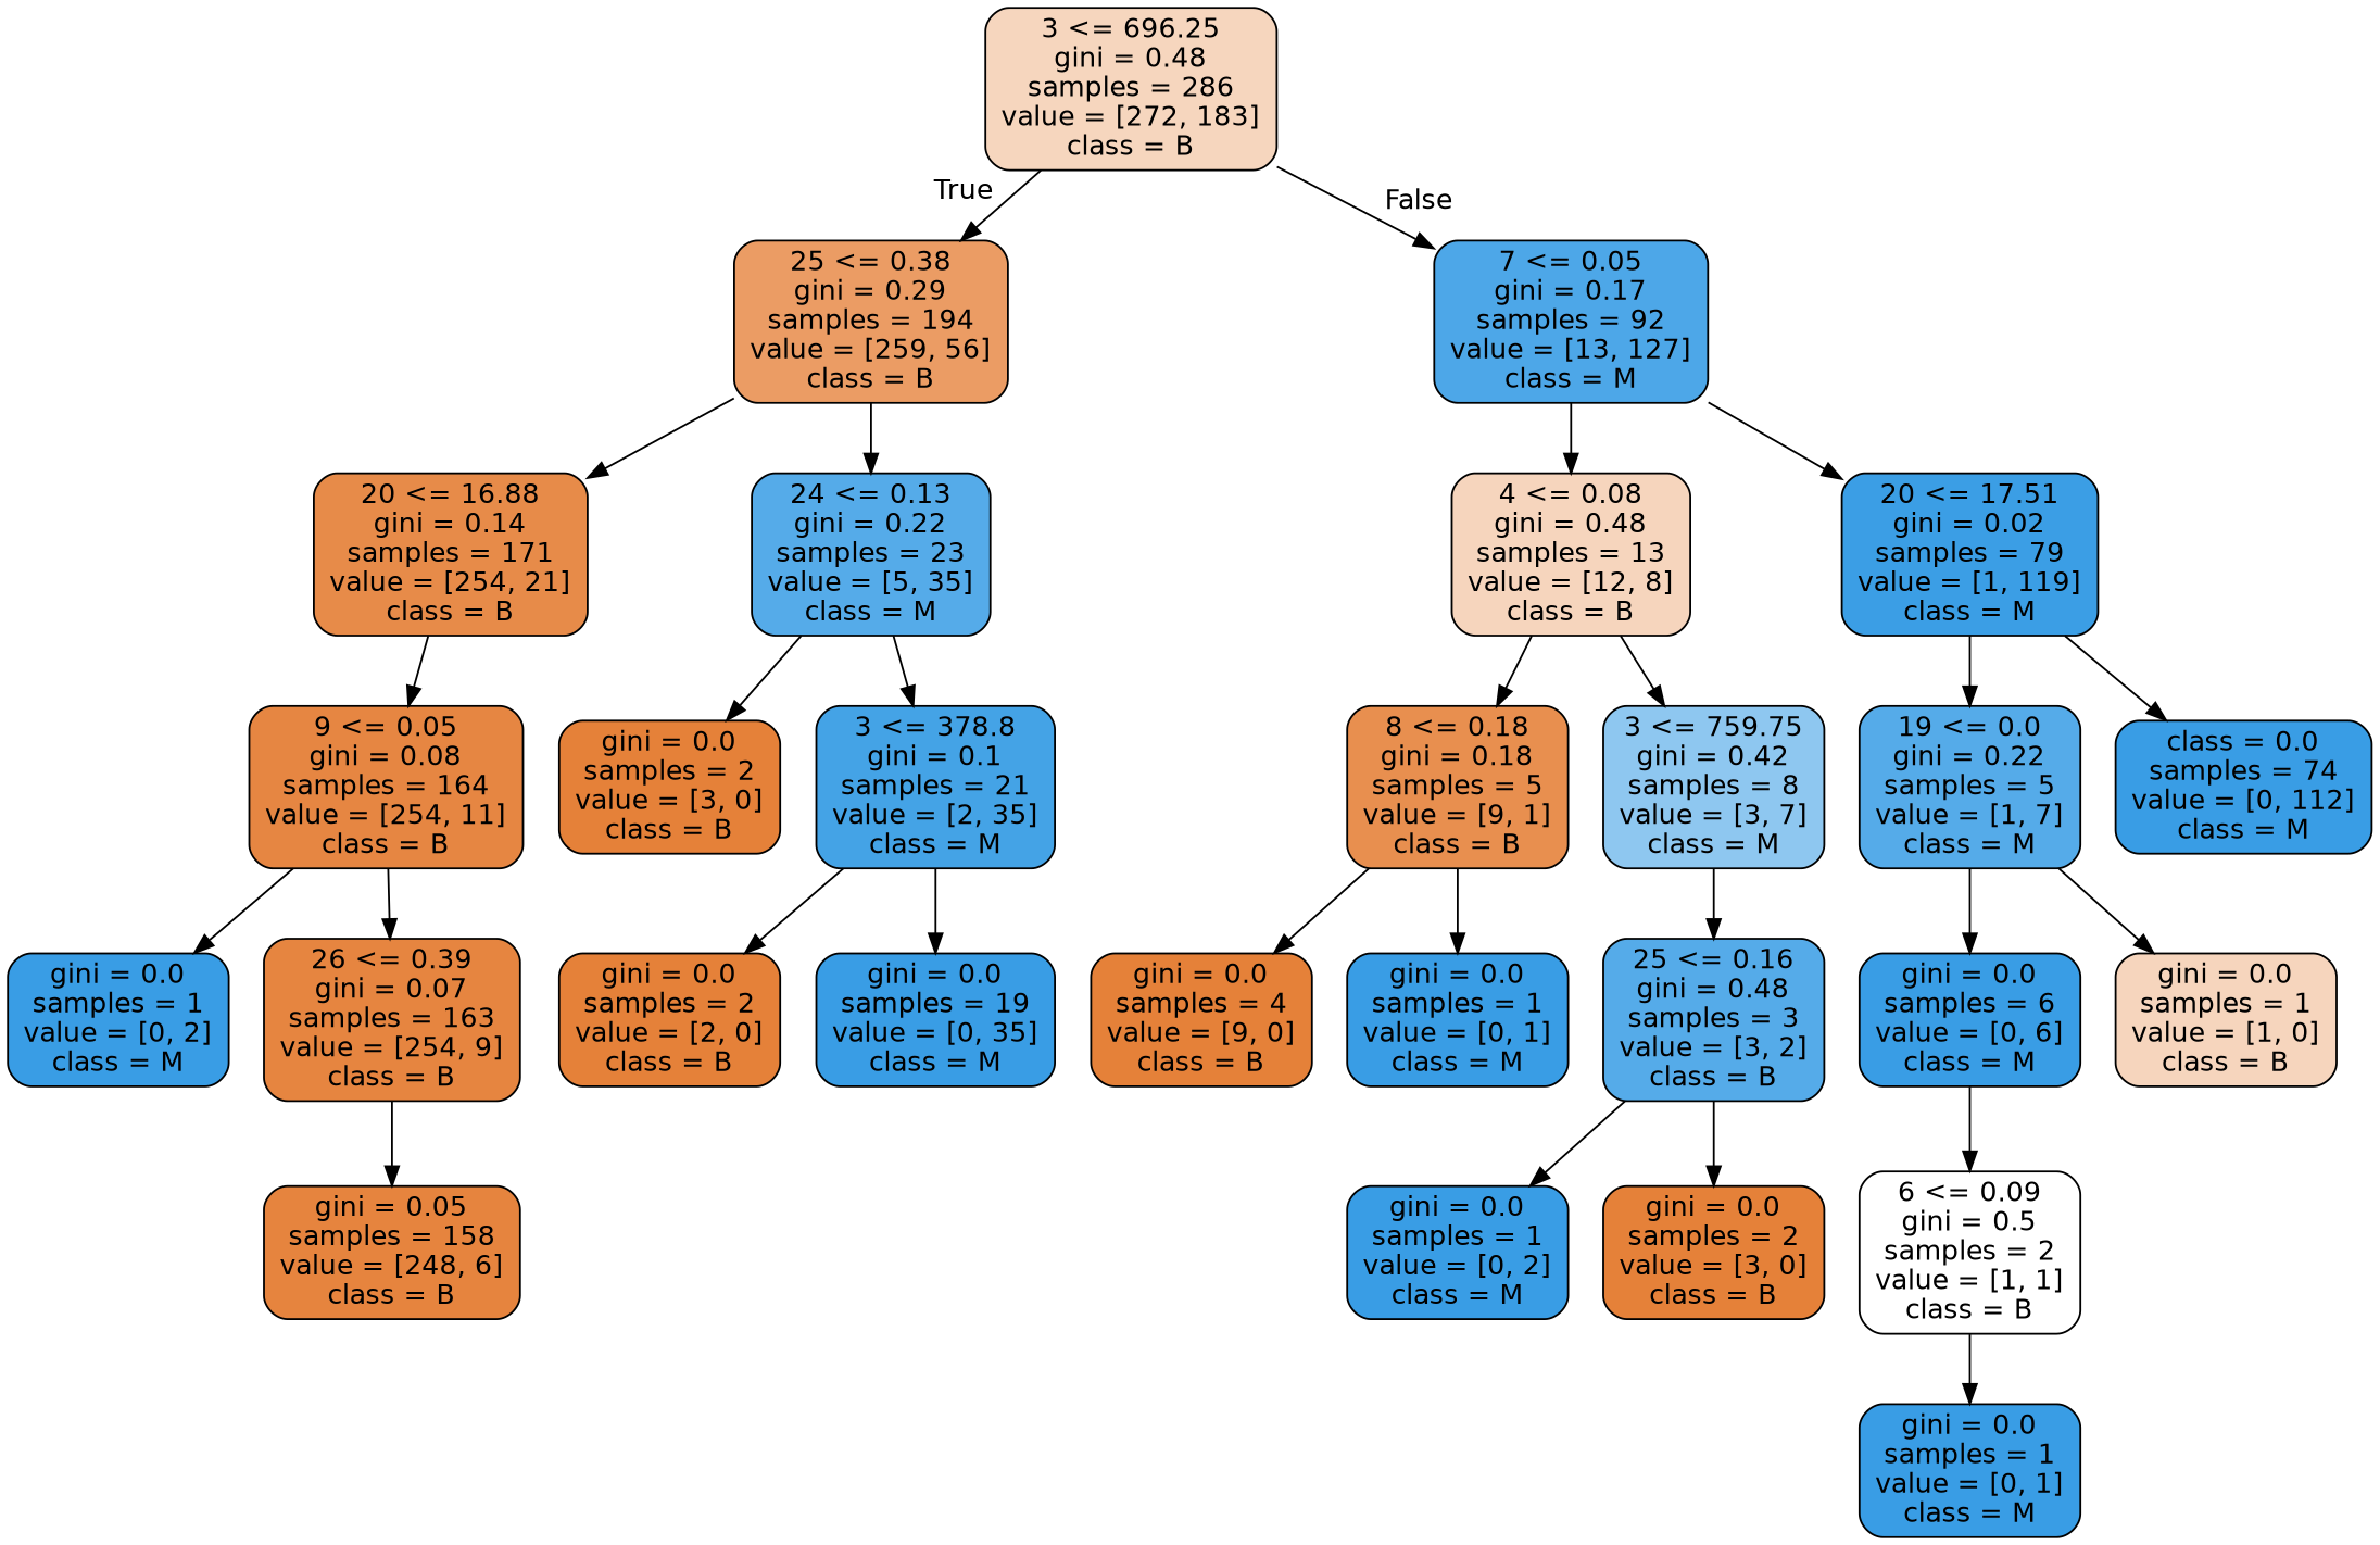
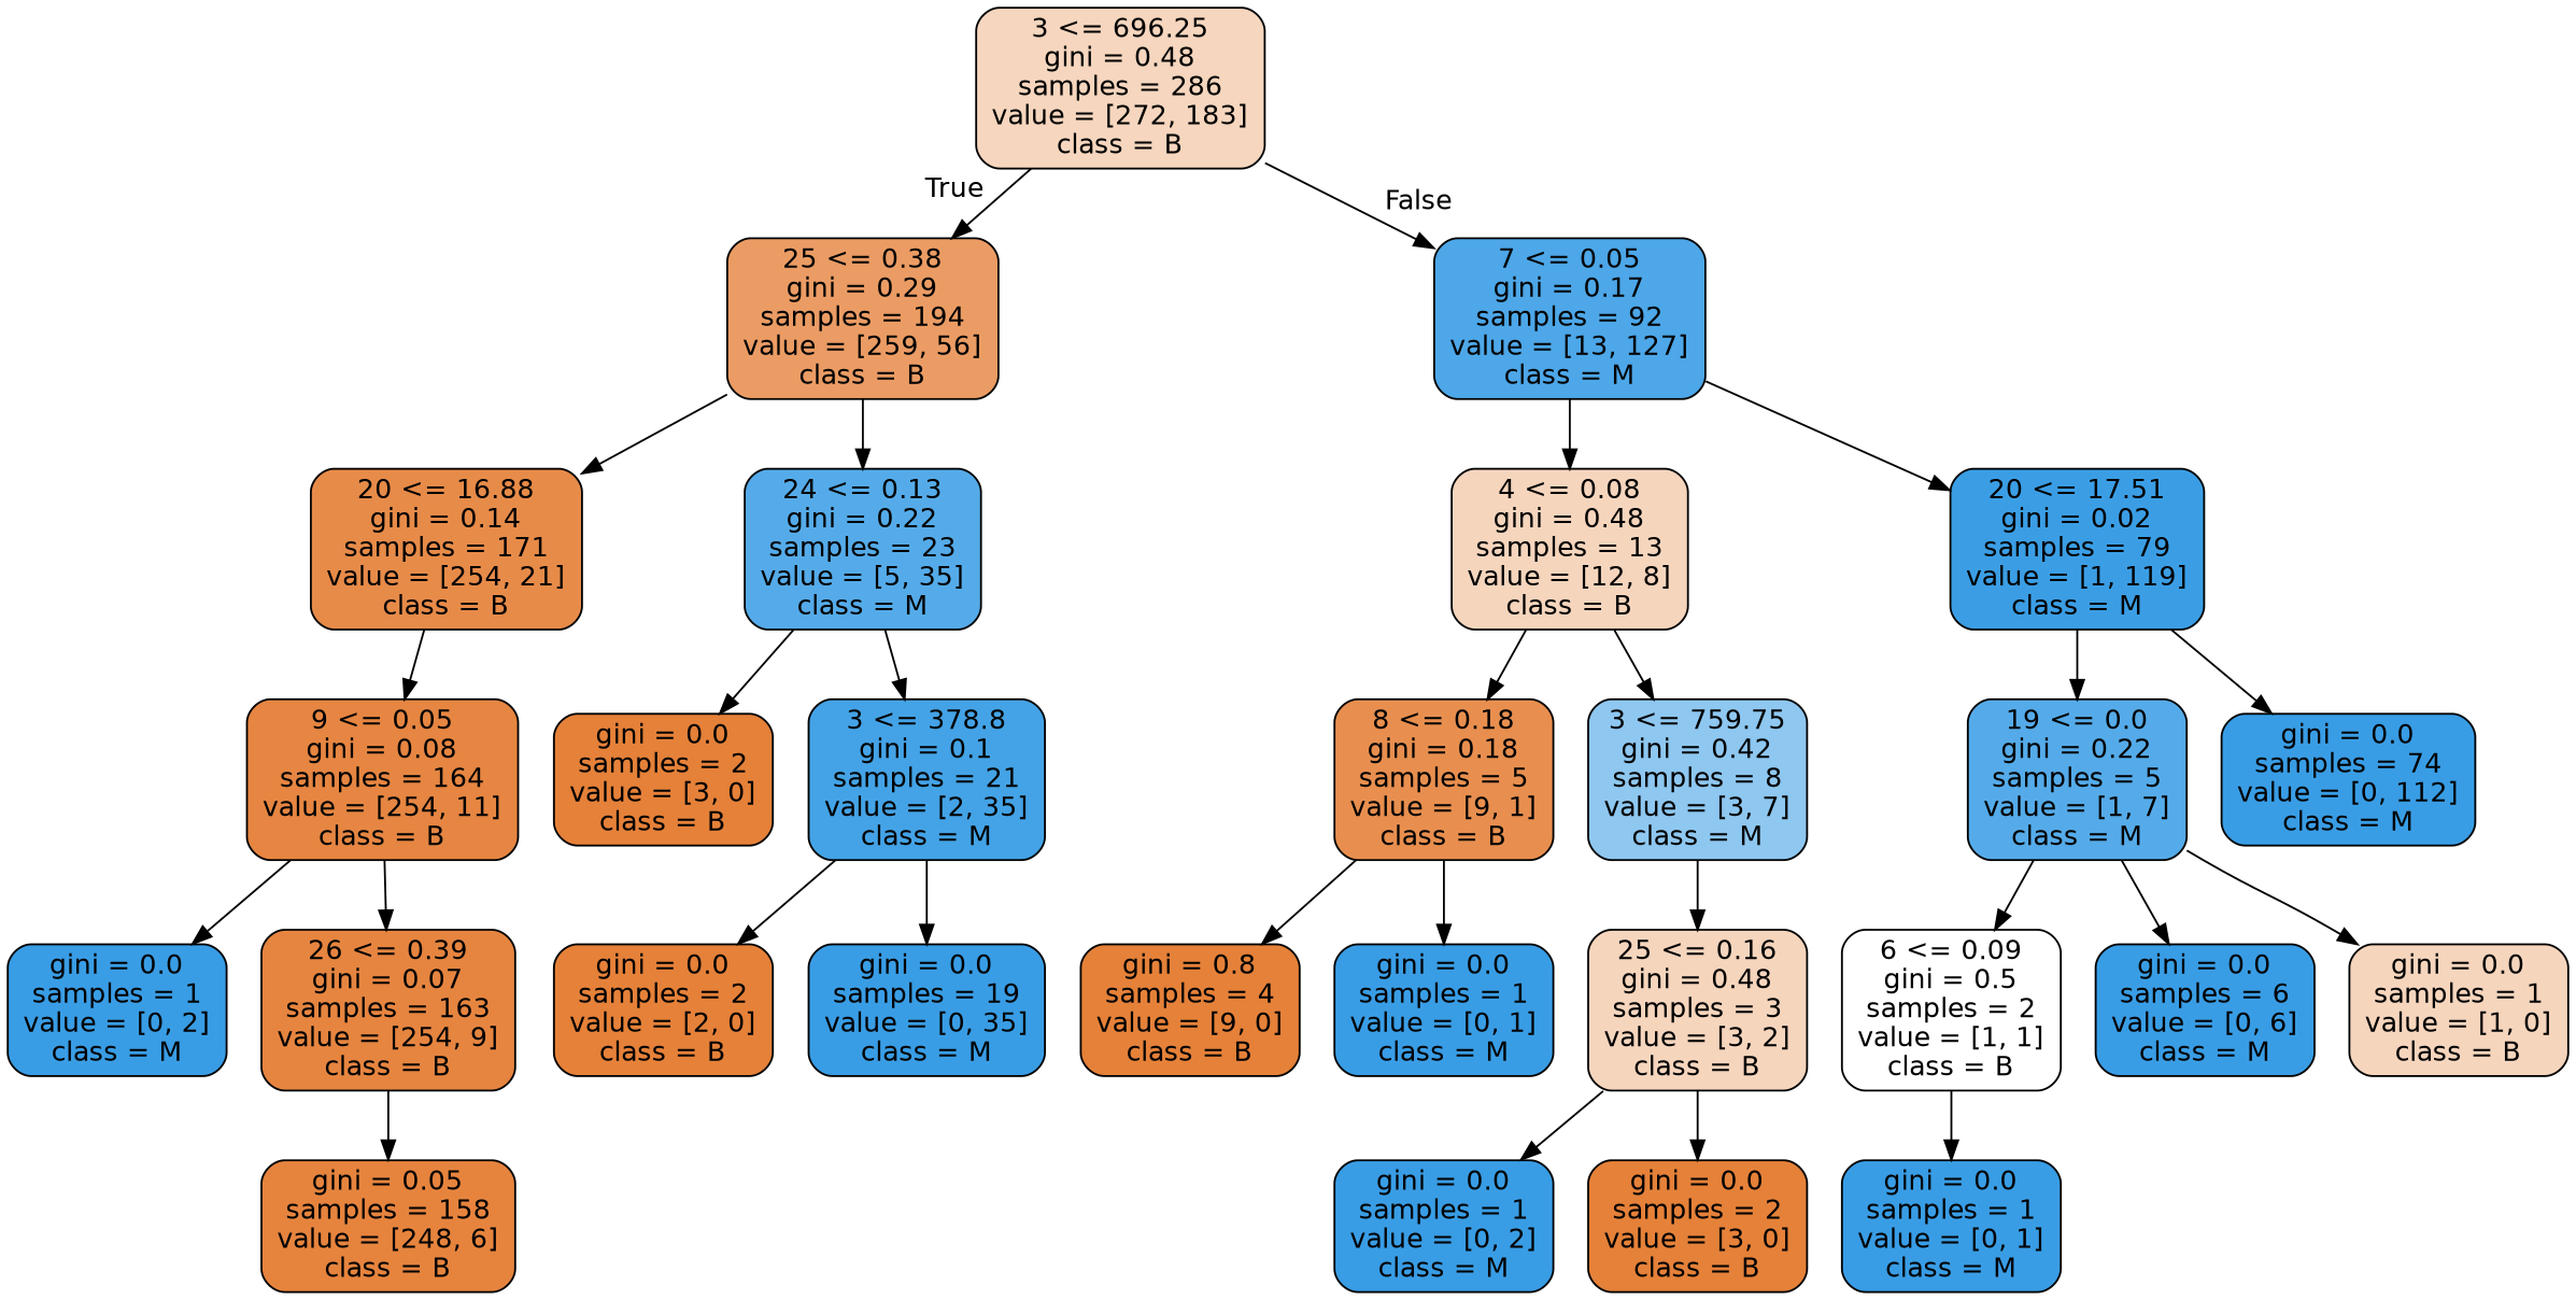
  digraph {
    node [color=black fillcolor="#399de5" fontname=helvetica shape=box style="filled, rounded"]
    edge [fontname=helvetica]
    n1 [fillcolor="#f6d6be" label="3 <= 696.25\ngini = 0.48\nsamples = 286\nvalue = [272, 183]\nclass = B"]
    n2 [fillcolor="#eb9c64" label="25 <= 0.38\ngini = 0.29\nsamples = 194\nvalue = [259, 56]\nclass = B"]
    n3 [fillcolor="#4da7e8" label="7 <= 0.05\ngini = 0.17\nsamples = 92\nvalue = [13, 127]\nclass = M"]
    n4 [fillcolor="#e78b49" label="20 <= 16.88\ngini = 0.14\nsamples = 171\nvalue = [254, 21]\nclass = B"]
    n5 [fillcolor="#55abe9" label="24 <= 0.13\ngini = 0.22\nsamples = 23\nvalue = [5, 35]\nclass = M"]
    n6 [fillcolor="#f6d5bd" label="4 <= 0.08\ngini = 0.48\nsamples = 13\nvalue = [12, 8]\nclass = B"]
    n7 [fillcolor="#3b9ee5" label="20 <= 17.51\ngini = 0.02\nsamples = 79\nvalue = [1, 119]\nclass = M"]
    n8 [fillcolor="#e68642" label="9 <= 0.05\ngini = 0.08\nsamples = 164\nvalue = [254, 11]\nclass = B"]
    n9 [fillcolor="#e58139" label="gini = 0.0\nsamples = 2\nvalue = [3, 0]\nclass = B"]
    n10 [fillcolor="#44a3e6" label="3 <= 378.8\ngini = 0.1\nsamples = 21\nvalue = [2, 35]\nclass = M"]
    n11 [label="gini = 0.0\nsamples = 1\nvalue = [0, 2]\nclass = M"]
    n12 [fillcolor="#e68540" label="26 <= 0.39\ngini = 0.07\nsamples = 163\nvalue = [254, 9]\nclass = B"]
    n13 [fillcolor="#e6843e" label="gini = 0.05\nsamples = 158\nvalue = [248, 6]\nclass = B"]
    n14 [fillcolor="#e58139" label="gini = 0.0\nsamples = 2\nvalue = [2, 0]\nclass = B"]
    n15 [label="gini = 0.0\nsamples = 19\nvalue = [0, 35]\nclass = M"]
    n16 [fillcolor="#e88f4f" label="8 <= 0.18\ngini = 0.18\nsamples = 5\nvalue = [9, 1]\nclass = B"]
    n17 [fillcolor="#8ec7f0" label="3 <= 759.75\ngini = 0.42\nsamples = 8\nvalue = [3, 7]\nclass = M"]
    n18 [fillcolor="#55abe9" label="19 <= 0.0\ngini = 0.22\nsamples = 5\nvalue = [1, 7]\nclass = M"]
-   n19 [label="class = 0.0\nsamples = 74\nvalue = [0, 112]\nclass = M"]
-   n20 [fillcolor="#e58139" label="gini = 0.0\nsamples = 4\nvalue = [9, 0]\nclass = B"]
+   n19 [label="gini = 0.0\nsamples = 74\nvalue = [0, 112]\nclass = M"]
+   n20 [fillcolor="#e58139" label="gini = 0.8\nsamples = 4\nvalue = [9, 0]\nclass = B"]
    n21 [label="gini = 0.0\nsamples = 1\nvalue = [0, 1]\nclass = M"]
-   n22 [fillcolor="#55abe9" label="25 <= 0.16\ngini = 0.48\nsamples = 3\nvalue = [3, 2]\nclass = B"]
+   n22 [fillcolor="#f6d5bd" label="25 <= 0.16\ngini = 0.48\nsamples = 3\nvalue = [3, 2]\nclass = B"]
    n23 [label="gini = 0.0\nsamples = 1\nvalue = [0, 2]\nclass = M"]
    n24 [fillcolor="#e58139" label="gini = 0.0\nsamples = 2\nvalue = [3, 0]\nclass = B"]
    n25 [fillcolor="#ffffff" label="6 <= 0.09\ngini = 0.5\nsamples = 2\nvalue = [1, 1]\nclass = B"]
    n26 [label="gini = 0.0\nsamples = 6\nvalue = [0, 6]\nclass = M"]
    n27 [fillcolor="#f6d5bd" label="gini = 0.0\nsamples = 1\nvalue = [1, 0]\nclass = B"]
    n28 [label="gini = 0.0\nsamples = 1\nvalue = [0, 1]\nclass = M"]
    n1 -> n2 [headlabel=True labelangle=45 labeldistance=2.5]
    n1 -> n3 [headlabel=False labelangle=-45 labeldistance=2.5]
    n2 -> n4
    n2 -> n5
    n3 -> n6
    n3 -> n7
    n4 -> n8
    n5 -> n9
    n5 -> n10
    n6 -> n16
    n6 -> n17
    n7 -> n18
    n7 -> n19
    n8 -> n11
    n8 -> n12
    n10 -> n14
    n10 -> n15
    n12 -> n13
    n16 -> n20
    n16 -> n21
    n17 -> n22
-   n26 -> n25
+   n18 -> n25
    n18 -> n26
    n18 -> n27
    n22 -> n23
    n22 -> n24
    n25 -> n28
  }
